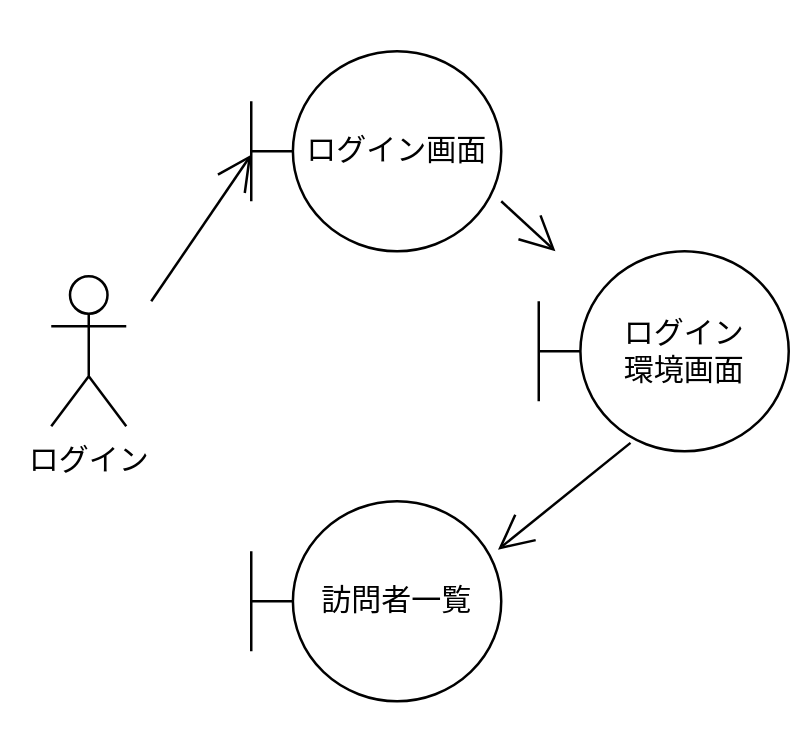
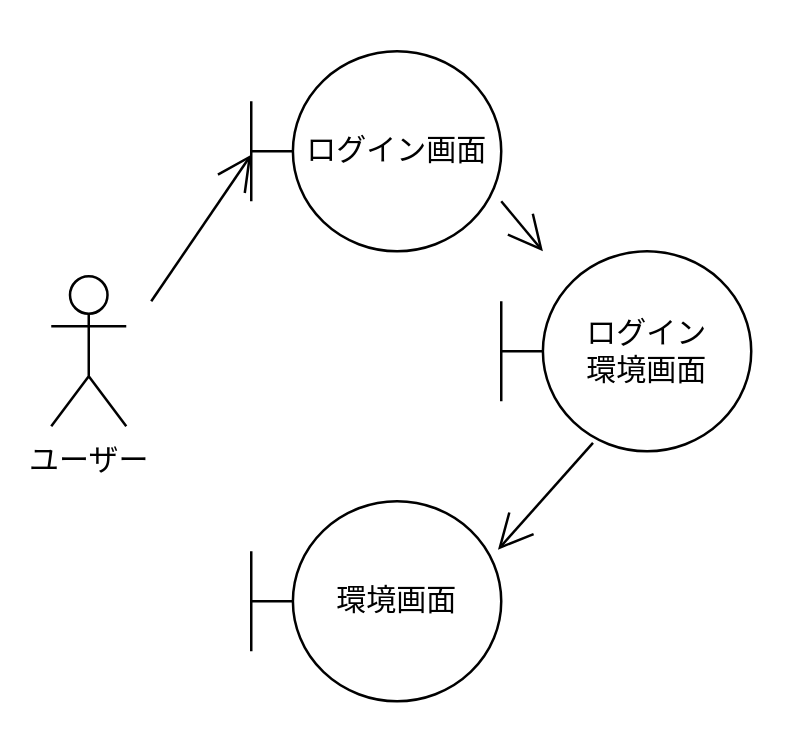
  <mxCell id="0" />
  <mxCell id="1" parent="0" />
- <mxCell id="2" value="ログイン&lt;div&gt;&lt;br&gt;&lt;/div&gt;" style="shape=umlActor;verticalLabelPosition=bottom;verticalAlign=top;html=1;outlineConnect=0;" vertex="1" parent="1"><mxGeometry x="20" y="110" width="30" height="60" as="geometry" /></mxCell>
+ <mxCell id="2" value="ユーザー&lt;div&gt;&lt;br&gt;&lt;/div&gt;" style="shape=umlActor;verticalLabelPosition=bottom;verticalAlign=top;html=1;outlineConnect=0;" vertex="1" parent="1"><mxGeometry x="20" y="110" width="30" height="60" as="geometry" /></mxCell>
  <mxCell id="3" value="ログイン画面" style="shape=umlBoundary;whiteSpace=wrap;html=1;" vertex="1" parent="1"><mxGeometry x="100" y="20" width="100" height="80" as="geometry" /></mxCell>
- <mxCell id="4" value="訪問者一覧" style="shape=umlBoundary;whiteSpace=wrap;html=1;" vertex="1" parent="1"><mxGeometry x="100" y="200" width="100" height="80" as="geometry" /></mxCell>
- <mxCell id="5" value="ログイン&lt;div&gt;環境画面&lt;/div&gt;" style="shape=umlBoundary;whiteSpace=wrap;html=1;" vertex="1" parent="1"><mxGeometry x="215" y="100" width="100" height="80" as="geometry" /></mxCell>
+ <mxCell id="4" value="環境画面" style="shape=umlBoundary;whiteSpace=wrap;html=1;" vertex="1" parent="1"><mxGeometry x="100" y="200" width="100" height="80" as="geometry" /></mxCell>
+ <mxCell id="5" value="ログイン&lt;div&gt;環境画面&lt;/div&gt;" style="shape=umlBoundary;whiteSpace=wrap;html=1;" vertex="1" parent="1"><mxGeometry x="200" y="100" width="100" height="80" as="geometry" /></mxCell>
  <mxCell id="6" value="" style="endArrow=open;endFill=1;endSize=12;html=1;entryX=0;entryY=0.517;entryDx=0;entryDy=0;entryPerimeter=0;" edge="1" parent="1" target="3"><mxGeometry width="160" relative="1" as="geometry"><mxPoint x="60" y="120" as="sourcePoint" /><mxPoint x="220" y="120" as="targetPoint" /></mxGeometry></mxCell>
  <mxCell id="7" value="" style="endArrow=open;endFill=1;endSize=12;html=1;" edge="1" parent="1" target="5"><mxGeometry width="160" relative="1" as="geometry"><mxPoint x="200" y="80" as="sourcePoint" /><mxPoint x="240" y="20" as="targetPoint" /></mxGeometry></mxCell>
  <mxCell id="8" value="" style="endArrow=open;endFill=1;endSize=12;html=1;entryX=0.987;entryY=0.242;entryDx=0;entryDy=0;entryPerimeter=0;exitX=0.367;exitY=0.958;exitDx=0;exitDy=0;exitPerimeter=0;" edge="1" parent="1" source="5" target="4"><mxGeometry width="160" relative="1" as="geometry"><mxPoint x="240" y="200" as="sourcePoint" /><mxPoint x="280" y="141" as="targetPoint" /></mxGeometry></mxCell>
